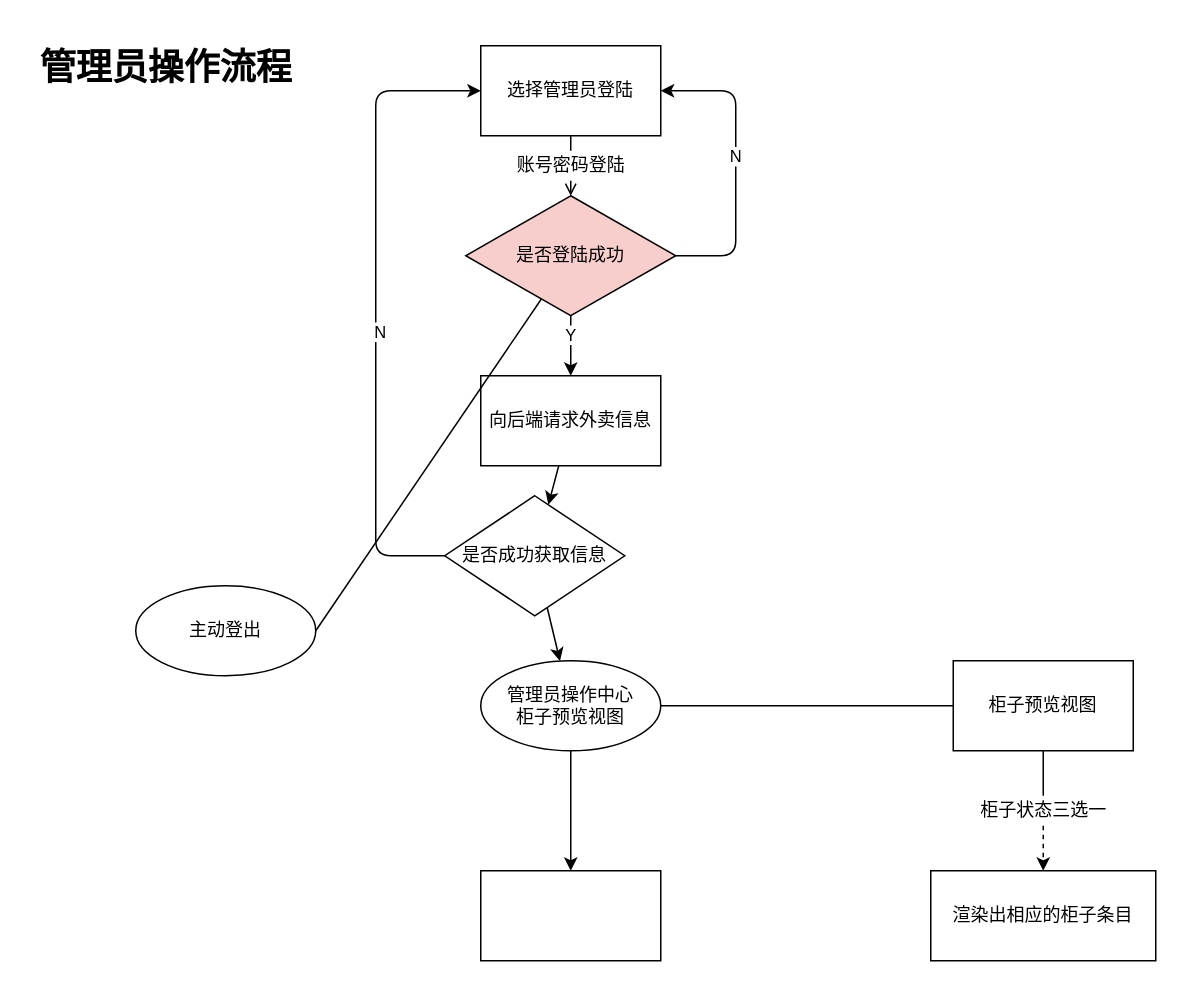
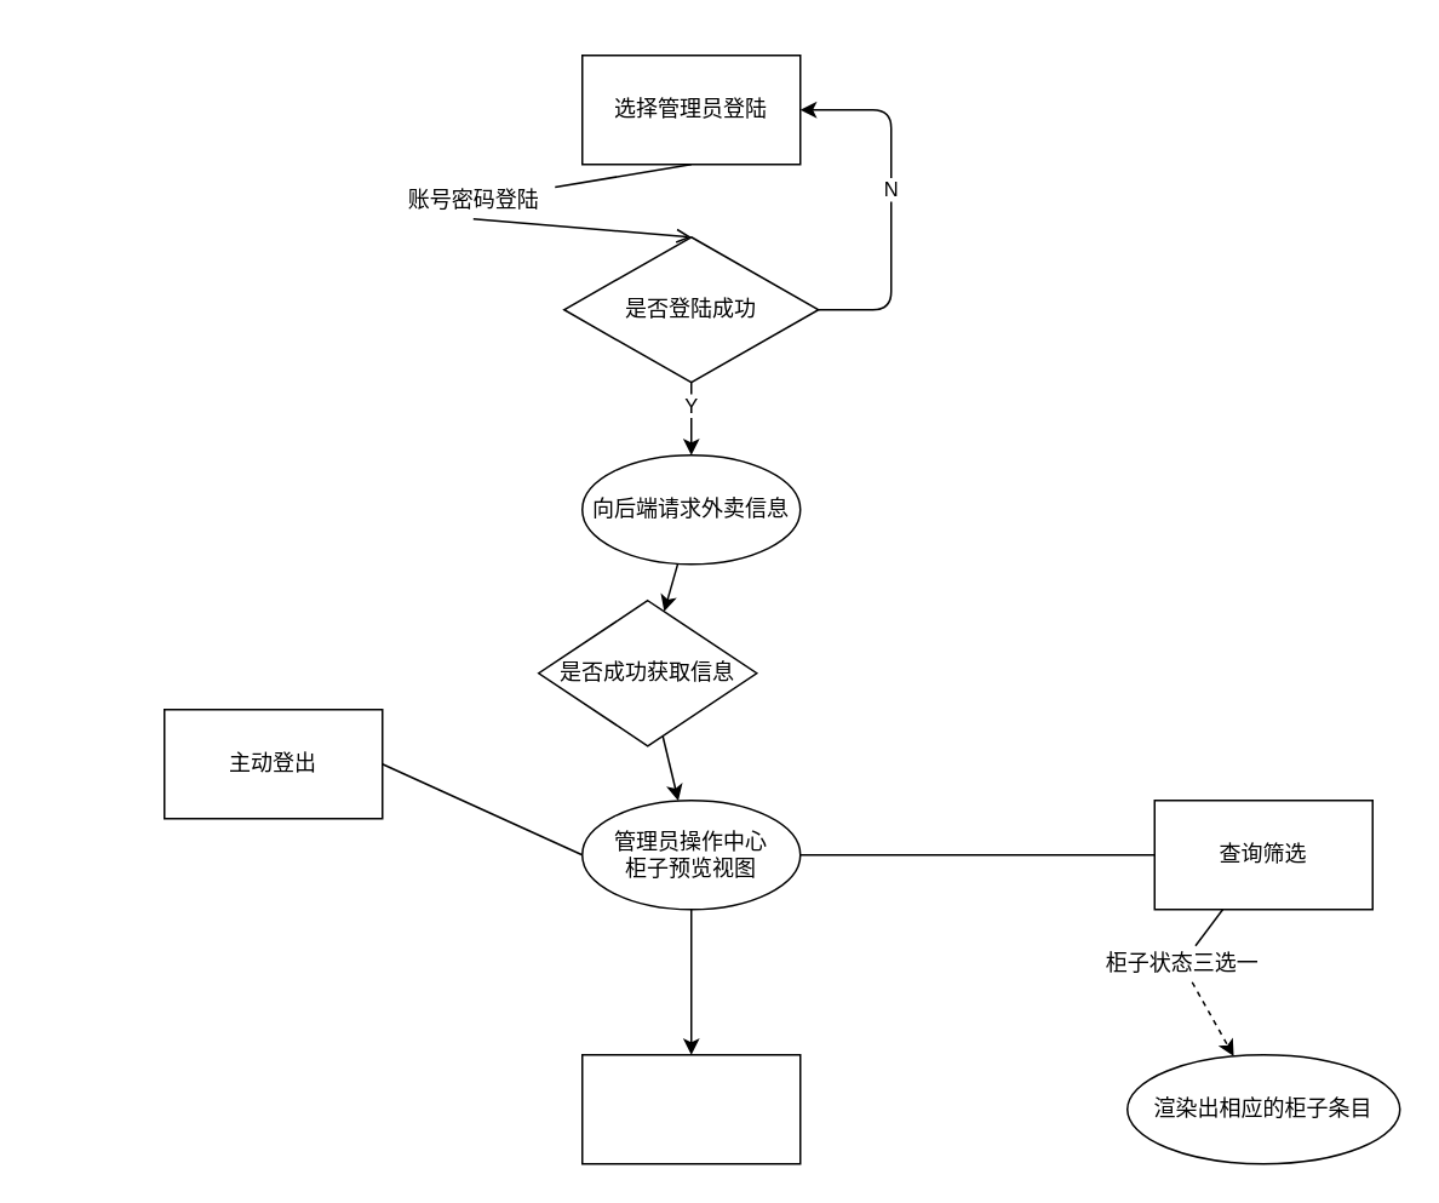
  <mxCell id="0" />
  <mxCell id="1" parent="0" />
  <mxCell id="2" value="选择管理员登陆" style="rounded=0;whiteSpace=wrap;html=1;" parent="1" vertex="1"><mxGeometry x="320" y="30" width="120" height="60" as="geometry" /></mxCell>
  <mxCell id="3" value="" style="endArrow=open;html=1;exitX=0.5;exitY=1;exitDx=0;exitDy=0;startArrow=none;entryX=0.5;entryY=0;entryDx=0;entryDy=0;" parent="1" source="5" edge="1" target="11"><mxGeometry width="50" height="50" relative="1" as="geometry"><mxPoint x="590" y="150" as="sourcePoint" /><mxPoint x="380" y="140" as="targetPoint" /></mxGeometry></mxCell>
- <mxCell id="4" value="&lt;h1&gt;管理员操作流程&lt;/h1&gt;" style="text;html=1;align=center;verticalAlign=middle;resizable=0;points=[];autosize=1;strokeColor=none;fillColor=none;" vertex="1" parent="1"><mxGeometry x="20" y="20" width="180" height="50" as="geometry" /></mxCell>
- <mxCell id="5" value="账号密码登陆" style="text;html=1;align=center;verticalAlign=middle;resizable=0;points=[];autosize=1;strokeColor=none;fillColor=none;" parent="1" vertex="1"><mxGeometry x="335" y="100" width="90" height="20" as="geometry" /></mxCell>
+ <mxCell id="5" value="账号密码登陆" style="text;html=1;align=center;verticalAlign=middle;resizable=0;points=[];autosize=1;strokeColor=none;fillColor=none;" parent="1" vertex="1"><mxGeometry x="215" y="100" width="90" height="20" as="geometry" /></mxCell>
  <mxCell id="6" value="" style="endArrow=none;html=1;exitX=0.5;exitY=1;exitDx=0;exitDy=0;" edge="1" parent="1" source="2" target="5"><mxGeometry width="50" height="50" relative="1" as="geometry"><mxPoint x="380" y="90" as="sourcePoint" /><mxPoint x="380" y="140" as="targetPoint" /></mxGeometry></mxCell>
  <mxCell id="7" value="" style="edgeStyle=none;html=1;" edge="1" parent="1" source="11" target="13"><mxGeometry relative="1" as="geometry" /></mxCell>
  <mxCell id="8" value="Y" style="edgeLabel;html=1;align=center;verticalAlign=middle;resizable=0;points=[];" vertex="1" connectable="0" parent="7"><mxGeometry x="-0.378" y="-1" relative="1" as="geometry"><mxPoint as="offset" /></mxGeometry></mxCell>
  <mxCell id="9" style="edgeStyle=none;html=1;" edge="1" parent="1" source="11"><mxGeometry relative="1" as="geometry"><mxPoint x="440" y="60" as="targetPoint" /><Array as="points"><mxPoint x="490" y="170" /><mxPoint x="490" y="130" /><mxPoint x="490" y="60" /></Array></mxGeometry></mxCell>
  <mxCell id="10" value="N" style="edgeLabel;html=1;align=center;verticalAlign=middle;resizable=0;points=[];" vertex="1" connectable="0" parent="9"><mxGeometry x="0.072" y="1" relative="1" as="geometry"><mxPoint as="offset" /></mxGeometry></mxCell>
- <mxCell id="11" value="是否登陆成功" style="rhombus;whiteSpace=wrap;html=1;fontFamily=Helvetica;fillColor=#f8cecc;" vertex="1" parent="1"><mxGeometry x="310" y="130" width="140" height="80" as="geometry" /></mxCell>
+ <mxCell id="11" value="是否登陆成功" style="rhombus;whiteSpace=wrap;html=1;fontFamily=Helvetica;" vertex="1" parent="1"><mxGeometry x="310" y="130" width="140" height="80" as="geometry" /></mxCell>
  <mxCell id="12" value="" style="edgeStyle=none;html=1;" edge="1" parent="1" source="13" target="17"><mxGeometry relative="1" as="geometry" /></mxCell>
- <mxCell id="13" value="向后端请求外卖信息" style="whiteSpace=wrap;html=1;fontFamily=Helvetica;" vertex="1" parent="1"><mxGeometry x="320" y="250" width="120" height="60" as="geometry" /></mxCell>
- <mxCell id="14" style="edgeStyle=none;html=1;entryX=0;entryY=0.5;entryDx=0;entryDy=0;" edge="1" parent="1" source="17" target="2"><mxGeometry relative="1" as="geometry"><Array as="points"><mxPoint x="250" y="370" /><mxPoint x="250" y="60" /></Array></mxGeometry></mxCell>
- <mxCell id="15" value="N" style="edgeLabel;html=1;align=center;verticalAlign=middle;resizable=0;points=[];" vertex="1" connectable="0" parent="14"><mxGeometry x="-0.078" y="-2" relative="1" as="geometry"><mxPoint as="offset" /></mxGeometry></mxCell>
+ <mxCell id="13" value="向后端请求外卖信息" style="ellipse;whiteSpace=wrap;html=1;fontFamily=Helvetica;" vertex="1" parent="1"><mxGeometry x="320" y="250" width="120" height="60" as="geometry" /></mxCell>
  <mxCell id="16" value="" style="edgeStyle=none;html=1;" edge="1" parent="1" source="17" target="19"><mxGeometry relative="1" as="geometry" /></mxCell>
  <mxCell id="17" value="是否成功获取信息" style="rhombus;whiteSpace=wrap;html=1;" vertex="1" parent="1"><mxGeometry x="296" y="330" width="120" height="80" as="geometry" /></mxCell>
  <mxCell id="18" value="" style="edgeStyle=none;html=1;" edge="1" parent="1" source="19" target="28"><mxGeometry relative="1" as="geometry" /></mxCell>
  <mxCell id="19" value="管理员操作中心&lt;br&gt;柜子预览视图" style="ellipse;whiteSpace=wrap;html=1;" vertex="1" parent="1"><mxGeometry x="320" y="440" width="120" height="60" as="geometry" /></mxCell>
- <mxCell id="20" value="主动登出&lt;br&gt;" style="ellipse;whiteSpace=wrap;html=1;" vertex="1" parent="1"><mxGeometry x="90" y="390" width="120" height="60" as="geometry" /></mxCell>
- <mxCell id="21" value="" style="endArrow=none;html=1;exitX=1;exitY=0.5;exitDx=0;exitDy=0;" edge="1" parent="1" source="20" target="11"><mxGeometry width="50" height="50" relative="1" as="geometry"><mxPoint x="330" y="380" as="sourcePoint" /><mxPoint x="380" y="330" as="targetPoint" /></mxGeometry></mxCell>
+ <mxCell id="20" value="主动登出&lt;br&gt;" style="rounded=0;whiteSpace=wrap;html=1;" vertex="1" parent="1"><mxGeometry x="90" y="390" width="120" height="60" as="geometry" /></mxCell>
+ <mxCell id="21" value="" style="endArrow=none;html=1;entryX=0;entryY=0.5;entryDx=0;entryDy=0;exitX=1;exitY=0.5;exitDx=0;exitDy=0;" edge="1" parent="1" source="20" target="19"><mxGeometry width="50" height="50" relative="1" as="geometry"><mxPoint x="330" y="380" as="sourcePoint" /><mxPoint x="380" y="330" as="targetPoint" /></mxGeometry></mxCell>
  <mxCell id="22" value="" style="edgeStyle=none;html=1;startArrow=none;dashed=1;" edge="1" parent="1" source="25" target="24"><mxGeometry relative="1" as="geometry" /></mxCell>
- <mxCell id="23" value="柜子预览视图" style="whiteSpace=wrap;html=1;" vertex="1" parent="1"><mxGeometry x="635" y="440" width="120" height="60" as="geometry" /></mxCell>
- <mxCell id="24" value="渲染出相应的柜子条目" style="whiteSpace=wrap;html=1;" vertex="1" parent="1"><mxGeometry x="620" y="580" width="150" height="60" as="geometry" /></mxCell>
- <mxCell id="25" value="柜子状态三选一" style="text;html=1;align=center;verticalAlign=middle;resizable=0;points=[];autosize=1;strokeColor=none;fillColor=none;" vertex="1" parent="1"><mxGeometry x="645" y="530" width="100" height="20" as="geometry" /></mxCell>
+ <mxCell id="23" value="查询筛选" style="whiteSpace=wrap;html=1;" vertex="1" parent="1"><mxGeometry x="635" y="440" width="120" height="60" as="geometry" /></mxCell>
+ <mxCell id="24" value="渲染出相应的柜子条目" style="ellipse;whiteSpace=wrap;html=1;" vertex="1" parent="1"><mxGeometry x="620" y="580" width="150" height="60" as="geometry" /></mxCell>
+ <mxCell id="25" value="柜子状态三选一" style="text;html=1;align=center;verticalAlign=middle;resizable=0;points=[];autosize=1;strokeColor=none;fillColor=none;" vertex="1" parent="1"><mxGeometry x="600" y="520" width="100" height="20" as="geometry" /></mxCell>
  <mxCell id="26" value="" style="edgeStyle=none;html=1;endArrow=none;" edge="1" parent="1" source="23" target="25"><mxGeometry relative="1" as="geometry"><mxPoint x="695" y="500" as="sourcePoint" /><mxPoint x="695" y="580" as="targetPoint" /></mxGeometry></mxCell>
  <mxCell id="27" value="" style="endArrow=none;html=1;entryX=0;entryY=0.5;entryDx=0;entryDy=0;exitX=1;exitY=0.5;exitDx=0;exitDy=0;" edge="1" parent="1" source="19" target="23"><mxGeometry width="50" height="50" relative="1" as="geometry"><mxPoint x="450" y="610" as="sourcePoint" /><mxPoint x="500" y="560" as="targetPoint" /></mxGeometry></mxCell>
  <mxCell id="28" value="" style="whiteSpace=wrap;html=1;rounded=0;" vertex="1" parent="1"><mxGeometry x="320" y="580" width="120" height="60" as="geometry" /></mxCell>
